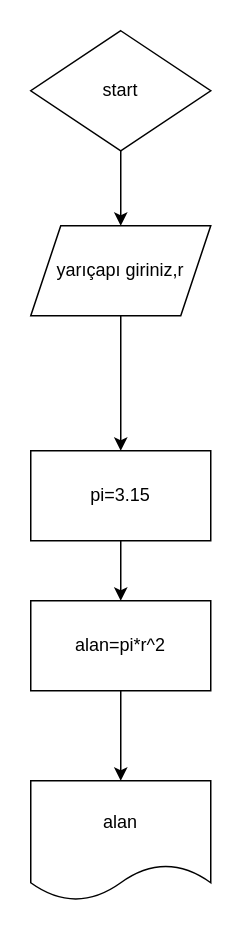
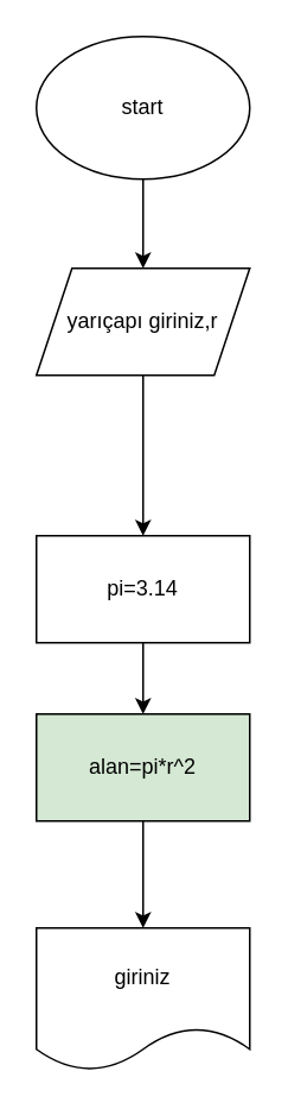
  <mxCell id="0" />
  <mxCell id="1" parent="0" />
  <mxCell id="2" style="edgeStyle=orthogonalEdgeStyle;rounded=0;orthogonalLoop=1;jettySize=auto;html=1;entryX=0.5;entryY=0;entryDx=0;entryDy=0;" edge="1" parent="1" source="3" target="5"><mxGeometry relative="1" as="geometry" /></mxCell>
- <mxCell id="3" value="start" style="rhombus;whiteSpace=wrap;html=1;" vertex="1" parent="1"><mxGeometry x="20" y="20" width="120" height="80" as="geometry" /></mxCell>
+ <mxCell id="3" value="start" style="ellipse;whiteSpace=wrap;html=1;" vertex="1" parent="1"><mxGeometry x="20" y="20" width="120" height="80" as="geometry" /></mxCell>
  <mxCell id="4" style="edgeStyle=orthogonalEdgeStyle;rounded=0;orthogonalLoop=1;jettySize=auto;html=1;entryX=0.5;entryY=0;entryDx=0;entryDy=0;" edge="1" parent="1" source="5" target="10"><mxGeometry relative="1" as="geometry" /></mxCell>
  <mxCell id="5" value="yarıçapı giriniz,r" style="shape=parallelogram;perimeter=parallelogramPerimeter;whiteSpace=wrap;html=1;fixedSize=1;" vertex="1" parent="1"><mxGeometry x="20" y="150" width="120" height="60" as="geometry" /></mxCell>
  <mxCell id="6" style="edgeStyle=orthogonalEdgeStyle;rounded=0;orthogonalLoop=1;jettySize=auto;html=1;entryX=0.5;entryY=0;entryDx=0;entryDy=0;" edge="1" parent="1" source="7" target="8"><mxGeometry relative="1" as="geometry" /></mxCell>
- <mxCell id="7" value="alan=pi*r^2" style="rounded=0;whiteSpace=wrap;html=1;" vertex="1" parent="1"><mxGeometry x="20" y="400" width="120" height="60" as="geometry" /></mxCell>
- <mxCell id="8" value="alan" style="shape=document;whiteSpace=wrap;html=1;boundedLbl=1;" vertex="1" parent="1"><mxGeometry x="20" y="520" width="120" height="80" as="geometry" /></mxCell>
+ <mxCell id="7" value="alan=pi*r^2" style="rounded=0;whiteSpace=wrap;html=1;fillColor=#d5e8d4;" vertex="1" parent="1"><mxGeometry x="20" y="400" width="120" height="60" as="geometry" /></mxCell>
+ <mxCell id="8" value="giriniz" style="shape=document;whiteSpace=wrap;html=1;boundedLbl=1;" vertex="1" parent="1"><mxGeometry x="20" y="520" width="120" height="80" as="geometry" /></mxCell>
  <mxCell id="9" style="edgeStyle=orthogonalEdgeStyle;rounded=0;orthogonalLoop=1;jettySize=auto;html=1;entryX=0.5;entryY=0;entryDx=0;entryDy=0;" edge="1" parent="1" source="10" target="7"><mxGeometry relative="1" as="geometry" /></mxCell>
- <mxCell id="10" value="pi=3.15" style="rounded=0;whiteSpace=wrap;html=1;" vertex="1" parent="1"><mxGeometry x="20" y="300" width="120" height="60" as="geometry" /></mxCell>
+ <mxCell id="10" value="pi=3.14" style="rounded=0;whiteSpace=wrap;html=1;" vertex="1" parent="1"><mxGeometry x="20" y="300" width="120" height="60" as="geometry" /></mxCell>
